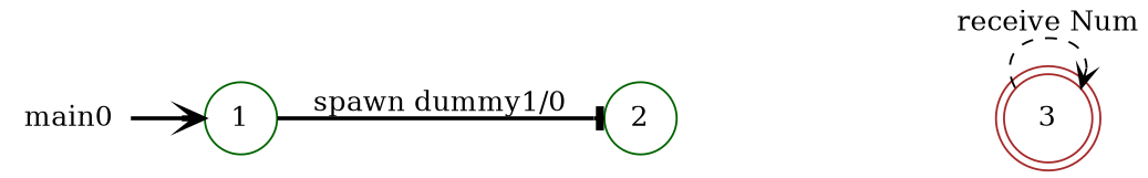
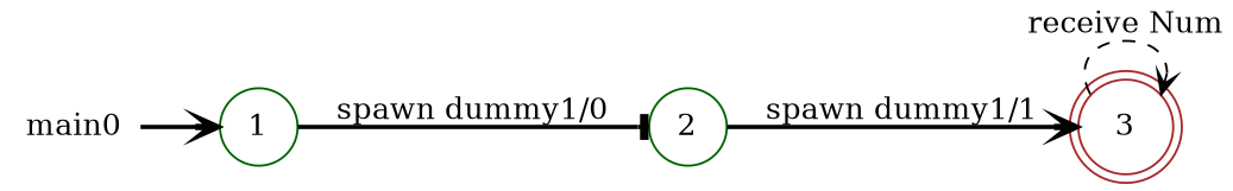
  digraph {
    rankdir=LR
    node [color=brown shape=circle]
    edge [arrowhead=vee style=bold]
    n1 [label=main0 shape=plaintext]
    n2 [color=darkgreen label=1]
    n3 [color=darkgreen label=2]
    n4 [label=3 shape=doublecircle]
    n1 -> n2
    n2 -> n3 [arrowhead=tee label="spawn dummy1/0"]
+   n3 -> n4 [label="spawn dummy1/1"]
    n4 -> n4 [label="receive Num" style=dashed]
  }
